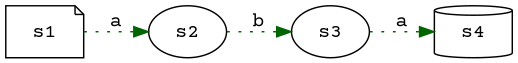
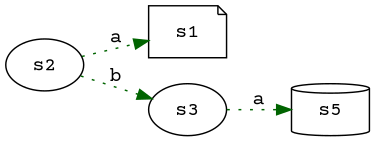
  digraph {
    fontname="Courier Prime"
    rankdir=LR
    node [color=black fontname="Courier Prime" shape=ellipse]
    edge [color=darkgreen fontname="Courier Prime" style=dotted]
-   s4 [shape=cylinder]
+   s4 [shape=cylinder label=s5]
    s1 [shape=note]
    s2
    s3
-   s1 -> s2 [label=a]
+   s2 -> s1 [label=a]
    s2 -> s3 [label=b]
    s3 -> s4 [label=a]
  }
